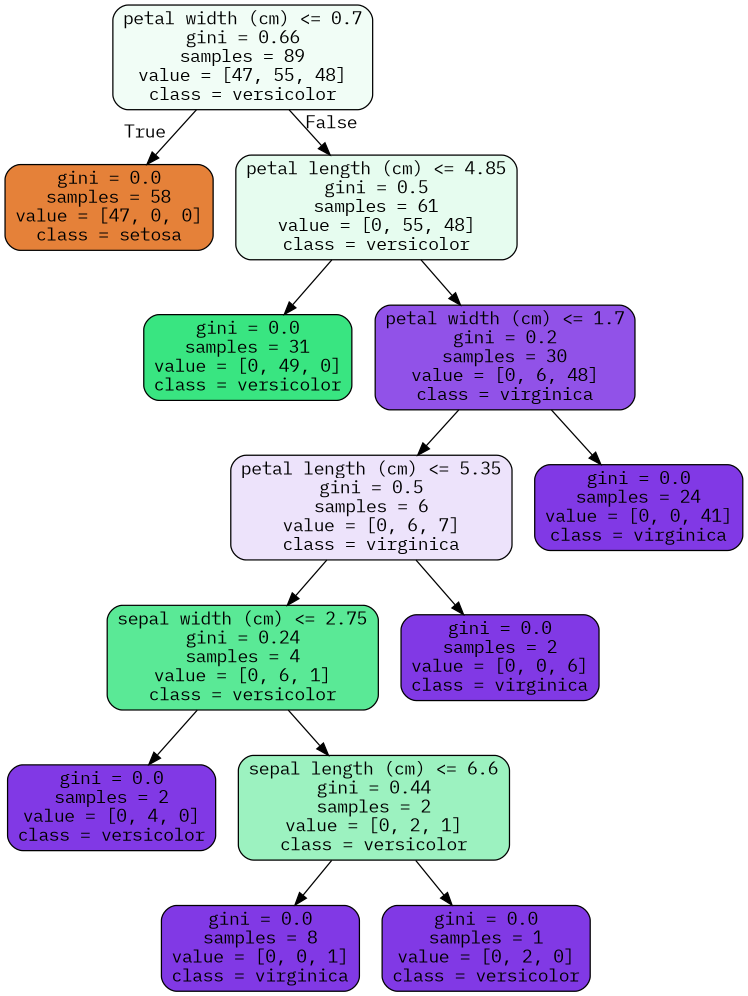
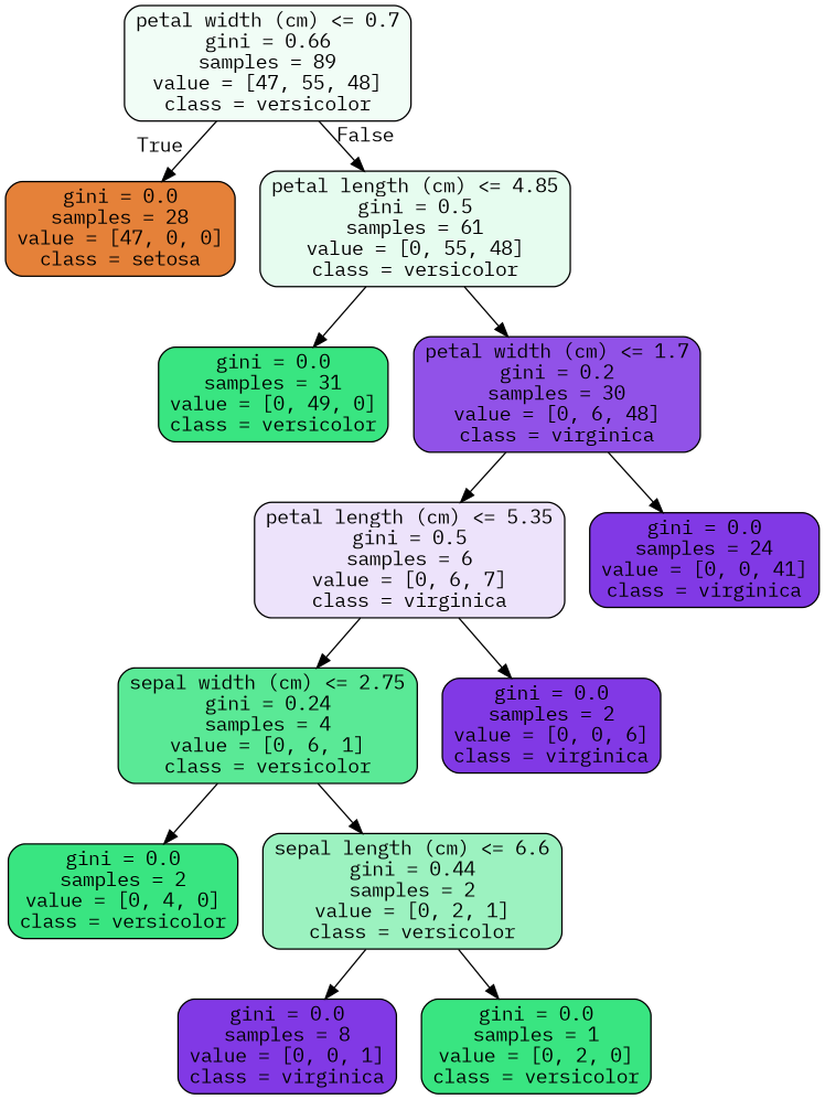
  digraph {
    fontname="IBM Plex Mono"
    node [color=black fillcolor="#39e581" fontname="IBM Plex Mono" shape=box style="filled, rounded"]
    edge [fontname="IBM Plex Mono"]
    n1 [fillcolor="#f1fdf6" label="petal width (cm) <= 0.7\ngini = 0.66\nsamples = 89\nvalue = [47, 55, 48]\nclass = versicolor"]
-   n2 [fillcolor="#e58139" label="gini = 0.0\nsamples = 58\nvalue = [47, 0, 0]\nclass = setosa"]
+   n2 [fillcolor="#e58139" label="gini = 0.0\nsamples = 28\nvalue = [47, 0, 0]\nclass = setosa"]
    n3 [fillcolor="#e6fcef" label="petal length (cm) <= 4.85\ngini = 0.5\nsamples = 61\nvalue = [0, 55, 48]\nclass = versicolor"]
    n4 [label="gini = 0.0\nsamples = 31\nvalue = [0, 49, 0]\nclass = versicolor"]
    n5 [fillcolor="#9152e8" label="petal width (cm) <= 1.7\ngini = 0.2\nsamples = 30\nvalue = [0, 6, 48]\nclass = virginica"]
    n6 [fillcolor="#ede3fb" label="petal length (cm) <= 5.35\ngini = 0.5\nsamples = 6\nvalue = [0, 6, 7]\nclass = virginica"]
    n7 [fillcolor="#8139e5" label="gini = 0.0\nsamples = 24\nvalue = [0, 0, 41]\nclass = virginica"]
    n8 [fillcolor="#5ae996" label="sepal width (cm) <= 2.75\ngini = 0.24\nsamples = 4\nvalue = [0, 6, 1]\nclass = versicolor"]
    n9 [fillcolor="#8139e5" label="gini = 0.0\nsamples = 2\nvalue = [0, 0, 6]\nclass = virginica"]
-   n10 [fillcolor="#8139e5" label="gini = 0.0\nsamples = 2\nvalue = [0, 4, 0]\nclass = versicolor"]
+   n10 [label="gini = 0.0\nsamples = 2\nvalue = [0, 4, 0]\nclass = versicolor"]
    n11 [fillcolor="#9cf2c0" label="sepal length (cm) <= 6.6\ngini = 0.44\nsamples = 2\nvalue = [0, 2, 1]\nclass = versicolor"]
    n12 [fillcolor="#8139e5" label="gini = 0.0\nsamples = 8\nvalue = [0, 0, 1]\nclass = virginica"]
-   n13 [fillcolor="#8139e5" label="gini = 0.0\nsamples = 1\nvalue = [0, 2, 0]\nclass = versicolor"]
+   n13 [label="gini = 0.0\nsamples = 1\nvalue = [0, 2, 0]\nclass = versicolor"]
    n1 -> n2 [headlabel=True labelangle=45 labeldistance=2.5]
    n1 -> n3 [headlabel=False labelangle=-45 labeldistance=2.5]
    n3 -> n4
    n3 -> n5
    n5 -> n6
    n5 -> n7
    n6 -> n8
    n6 -> n9
    n8 -> n10
    n8 -> n11
    n11 -> n12
    n11 -> n13
  }
